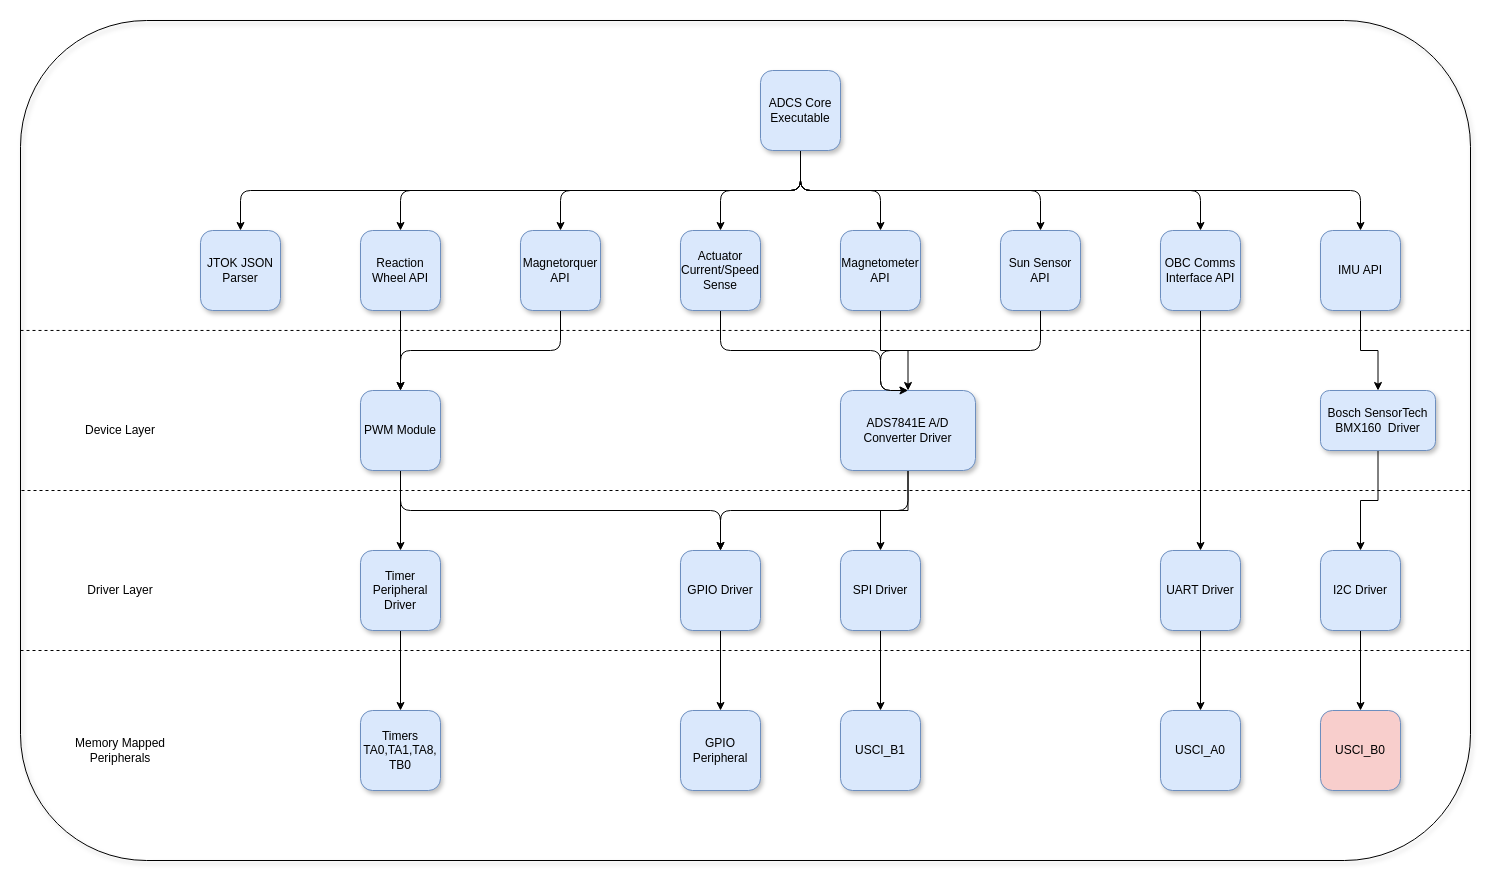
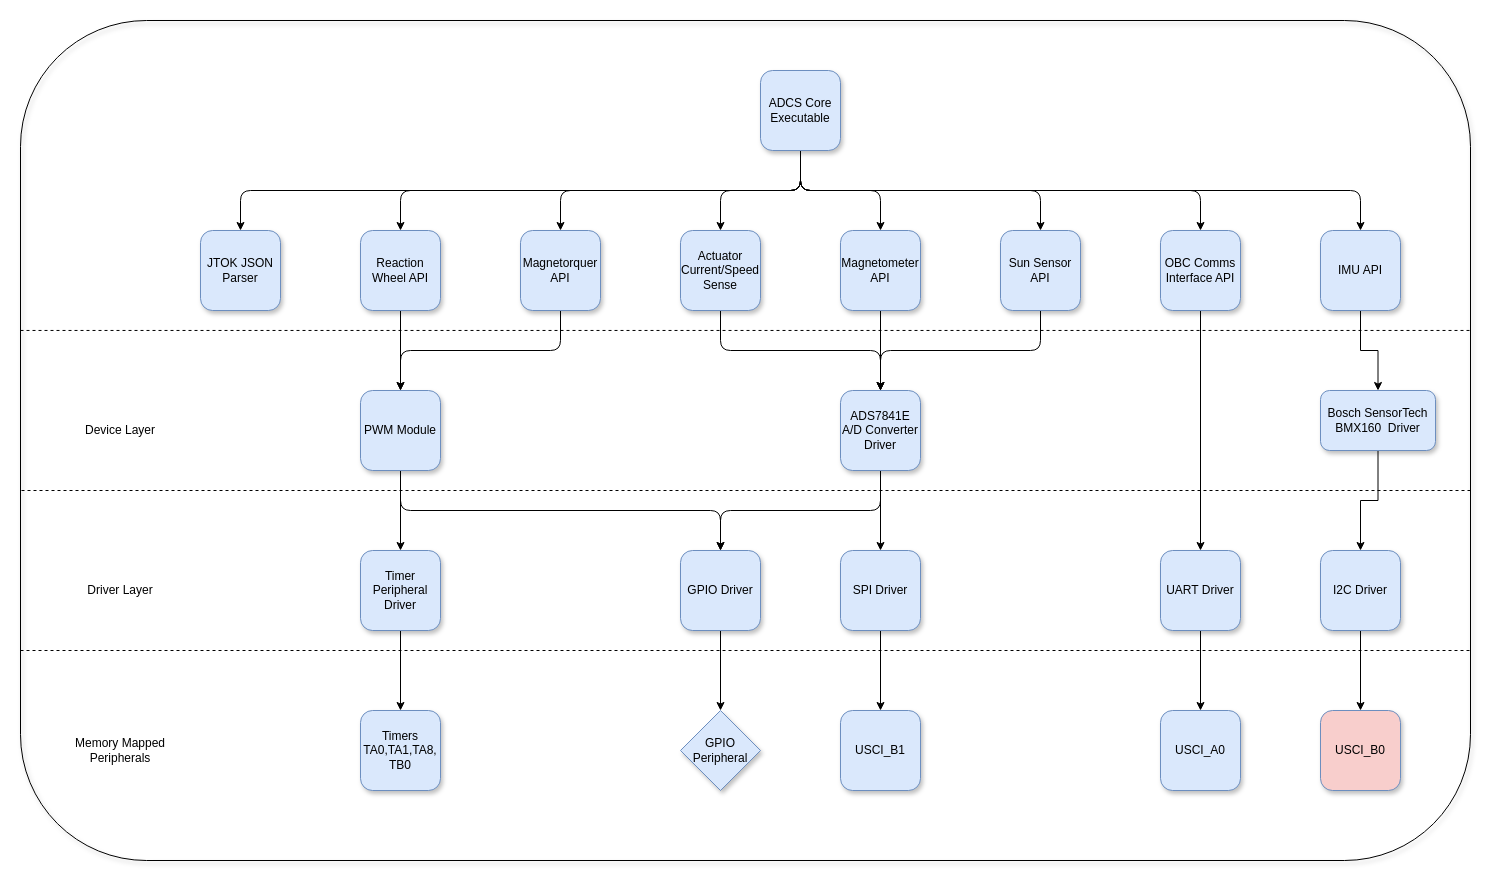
  <mxCell id="0" />
  <mxCell id="1" parent="0" />
  <mxCell id="2" value="" style="rounded=1;whiteSpace=wrap;html=1;shadow=1;glass=0;fillColor=none;" vertex="1" parent="1"><mxGeometry x="20" y="20" width="1450" height="840" as="geometry" /></mxCell>
  <mxCell id="3" value="JTOK JSON&lt;br&gt;Parser" style="whiteSpace=wrap;html=1;aspect=fixed;rounded=1;fillColor=#dae8fc;strokeColor=#6c8ebf;glass=0;shadow=1;" vertex="1" parent="1"><mxGeometry x="200" y="230" width="80" height="80" as="geometry" /></mxCell>
  <mxCell id="4" value="" style="edgeStyle=orthogonalEdgeStyle;rounded=0;orthogonalLoop=1;jettySize=auto;html=1;" edge="1" parent="1" source="5" target="18"><mxGeometry relative="1" as="geometry" /></mxCell>
  <mxCell id="5" value="Reaction Wheel API" style="whiteSpace=wrap;html=1;aspect=fixed;rounded=1;fillColor=#dae8fc;strokeColor=#6c8ebf;glass=0;shadow=1;" vertex="1" parent="1"><mxGeometry x="360" y="230" width="80" height="80" as="geometry" /></mxCell>
  <mxCell id="6" style="edgeStyle=orthogonalEdgeStyle;rounded=1;orthogonalLoop=1;jettySize=auto;html=1;entryX=0.5;entryY=0;entryDx=0;entryDy=0;" edge="1" parent="1" source="7" target="18"><mxGeometry relative="1" as="geometry"><mxPoint x="400" y="350" as="targetPoint" /><Array as="points"><mxPoint x="560" y="350" /><mxPoint x="400" y="350" /></Array></mxGeometry></mxCell>
  <mxCell id="7" value="Magnetorquer API" style="whiteSpace=wrap;html=1;aspect=fixed;rounded=1;fillColor=#dae8fc;strokeColor=#6c8ebf;glass=0;shadow=1;" vertex="1" parent="1"><mxGeometry x="520" y="230" width="80" height="80" as="geometry" /></mxCell>
  <mxCell id="8" value="" style="edgeStyle=orthogonalEdgeStyle;rounded=0;orthogonalLoop=1;jettySize=auto;html=1;entryX=0.5;entryY=0;entryDx=0;entryDy=0;" edge="1" parent="1" source="9" target="23"><mxGeometry relative="1" as="geometry"><mxPoint x="1200" y="530" as="targetPoint" /></mxGeometry></mxCell>
  <mxCell id="9" value="OBC Comms Interface API" style="whiteSpace=wrap;html=1;aspect=fixed;rounded=1;fillColor=#dae8fc;strokeColor=#6c8ebf;glass=0;shadow=1;" vertex="1" parent="1"><mxGeometry x="1160" y="230" width="80" height="80" as="geometry" /></mxCell>
  <mxCell id="10" value="" style="edgeStyle=orthogonalEdgeStyle;rounded=0;orthogonalLoop=1;jettySize=auto;html=1;" edge="1" parent="1" source="11" target="26"><mxGeometry relative="1" as="geometry" /></mxCell>
  <mxCell id="11" value="IMU API" style="whiteSpace=wrap;html=1;aspect=fixed;rounded=1;fillColor=#dae8fc;strokeColor=#6c8ebf;glass=0;shadow=1;" vertex="1" parent="1"><mxGeometry x="1320" y="230" width="80" height="80" as="geometry" /></mxCell>
  <mxCell id="12" value="" style="edgeStyle=orthogonalEdgeStyle;rounded=0;orthogonalLoop=1;jettySize=auto;html=1;" edge="1" parent="1" source="13" target="31"><mxGeometry relative="1" as="geometry" /></mxCell>
  <mxCell id="13" value="Magnetometer API" style="whiteSpace=wrap;html=1;aspect=fixed;rounded=1;fillColor=#dae8fc;strokeColor=#6c8ebf;glass=0;shadow=1;" vertex="1" parent="1"><mxGeometry x="840" y="230" width="80" height="80" as="geometry" /></mxCell>
  <mxCell id="14" value="" style="edgeStyle=orthogonalEdgeStyle;rounded=1;orthogonalLoop=1;jettySize=auto;html=1;entryX=0.5;entryY=0;entryDx=0;entryDy=0;" edge="1" parent="1" source="15" target="31"><mxGeometry relative="1" as="geometry"><mxPoint x="1040" y="390" as="targetPoint" /><Array as="points"><mxPoint x="1040" y="350" /><mxPoint x="880" y="350" /></Array></mxGeometry></mxCell>
  <mxCell id="15" value="Sun Sensor API" style="whiteSpace=wrap;html=1;aspect=fixed;rounded=1;fillColor=#dae8fc;strokeColor=#6c8ebf;glass=0;shadow=1;" vertex="1" parent="1"><mxGeometry x="1000" y="230" width="80" height="80" as="geometry" /></mxCell>
  <mxCell id="16" value="" style="edgeStyle=orthogonalEdgeStyle;rounded=0;orthogonalLoop=1;jettySize=auto;html=1;" edge="1" parent="1" source="18" target="20"><mxGeometry relative="1" as="geometry" /></mxCell>
  <mxCell id="17" style="edgeStyle=orthogonalEdgeStyle;rounded=1;orthogonalLoop=1;jettySize=auto;html=1;exitX=0.5;exitY=1;exitDx=0;exitDy=0;entryX=0.5;entryY=0;entryDx=0;entryDy=0;" edge="1" parent="1" source="18" target="36"><mxGeometry relative="1" as="geometry" /></mxCell>
  <mxCell id="18" value="PWM Module" style="whiteSpace=wrap;html=1;aspect=fixed;rounded=1;fillColor=#dae8fc;strokeColor=#6c8ebf;glass=0;shadow=1;" vertex="1" parent="1"><mxGeometry x="360" y="390" width="80" height="80" as="geometry" /></mxCell>
  <mxCell id="19" value="" style="edgeStyle=orthogonalEdgeStyle;rounded=0;orthogonalLoop=1;jettySize=auto;html=1;" edge="1" parent="1" source="20" target="21"><mxGeometry relative="1" as="geometry" /></mxCell>
  <mxCell id="20" value="Timer Peripheral Driver" style="whiteSpace=wrap;html=1;aspect=fixed;rounded=1;fillColor=#dae8fc;strokeColor=#6c8ebf;glass=0;shadow=1;" vertex="1" parent="1"><mxGeometry x="360" y="550" width="80" height="80" as="geometry" /></mxCell>
  <mxCell id="21" value="Timers&lt;br&gt;TA0,TA1,TA8, TB0" style="whiteSpace=wrap;html=1;aspect=fixed;rounded=1;fillColor=#dae8fc;strokeColor=#6c8ebf;glass=0;shadow=1;" vertex="1" parent="1"><mxGeometry x="360" y="710" width="80" height="80" as="geometry" /></mxCell>
  <mxCell id="22" value="" style="edgeStyle=orthogonalEdgeStyle;rounded=0;orthogonalLoop=1;jettySize=auto;html=1;" edge="1" parent="1" source="23" target="24"><mxGeometry relative="1" as="geometry" /></mxCell>
  <mxCell id="23" value="UART Driver" style="whiteSpace=wrap;html=1;aspect=fixed;rounded=1;fillColor=#dae8fc;strokeColor=#6c8ebf;glass=0;shadow=1;" vertex="1" parent="1"><mxGeometry x="1160" y="550" width="80" height="80" as="geometry" /></mxCell>
  <mxCell id="24" value="USCI_A0" style="whiteSpace=wrap;html=1;aspect=fixed;rounded=1;fillColor=#dae8fc;strokeColor=#6c8ebf;glass=0;shadow=1;" vertex="1" parent="1"><mxGeometry x="1160" y="710" width="80" height="80" as="geometry" /></mxCell>
  <mxCell id="25" value="" style="edgeStyle=orthogonalEdgeStyle;rounded=0;orthogonalLoop=1;jettySize=auto;html=1;" edge="1" parent="1" source="26" target="28"><mxGeometry relative="1" as="geometry" /></mxCell>
  <mxCell id="26" value="Bosch SensorTech&lt;br&gt;BMX160&amp;nbsp; Driver" style="whiteSpace=wrap;html=1;aspect=fixed;rounded=1;fillColor=#dae8fc;strokeColor=#6c8ebf;glass=0;shadow=1;" vertex="1" parent="1"><mxGeometry x="1320" y="390" width="115" height="60" as="geometry" /></mxCell>
  <mxCell id="27" value="" style="edgeStyle=orthogonalEdgeStyle;rounded=0;orthogonalLoop=1;jettySize=auto;html=1;" edge="1" parent="1" source="28" target="50"><mxGeometry relative="1" as="geometry" /></mxCell>
  <mxCell id="28" value="I2C Driver" style="whiteSpace=wrap;html=1;aspect=fixed;rounded=1;fillColor=#dae8fc;strokeColor=#6c8ebf;glass=0;shadow=1;" vertex="1" parent="1"><mxGeometry x="1320" y="550" width="80" height="80" as="geometry" /></mxCell>
  <mxCell id="29" value="" style="edgeStyle=orthogonalEdgeStyle;rounded=0;orthogonalLoop=1;jettySize=auto;html=1;" edge="1" parent="1" source="31" target="33"><mxGeometry relative="1" as="geometry" /></mxCell>
  <mxCell id="30" value="" style="edgeStyle=orthogonalEdgeStyle;rounded=1;orthogonalLoop=1;jettySize=auto;html=1;exitX=0.5;exitY=1;exitDx=0;exitDy=0;entryX=0.5;entryY=0;entryDx=0;entryDy=0;" edge="1" parent="1" source="31" target="36"><mxGeometry relative="1" as="geometry"><mxPoint x="1000" y="430" as="targetPoint" /></mxGeometry></mxCell>
- <mxCell id="31" value="ADS7841E A/D Converter Driver" style="whiteSpace=wrap;html=1;aspect=fixed;rounded=1;fillColor=#dae8fc;strokeColor=#6c8ebf;glass=0;shadow=1;" vertex="1" parent="1"><mxGeometry x="840" y="390" width="135" height="80" as="geometry" /></mxCell>
+ <mxCell id="31" value="ADS7841E A/D Converter Driver" style="whiteSpace=wrap;html=1;aspect=fixed;rounded=1;fillColor=#dae8fc;strokeColor=#6c8ebf;glass=0;shadow=1;" vertex="1" parent="1"><mxGeometry x="840" y="390" width="80" height="80" as="geometry" /></mxCell>
  <mxCell id="32" value="" style="edgeStyle=orthogonalEdgeStyle;rounded=0;orthogonalLoop=1;jettySize=auto;html=1;" edge="1" parent="1" source="33" target="34"><mxGeometry relative="1" as="geometry" /></mxCell>
  <mxCell id="33" value="SPI Driver" style="whiteSpace=wrap;html=1;aspect=fixed;rounded=1;fillColor=#dae8fc;strokeColor=#6c8ebf;glass=0;shadow=1;" vertex="1" parent="1"><mxGeometry x="840" y="550" width="80" height="80" as="geometry" /></mxCell>
  <mxCell id="34" value="USCI_B1" style="whiteSpace=wrap;html=1;aspect=fixed;rounded=1;fillColor=#dae8fc;strokeColor=#6c8ebf;glass=0;shadow=1;" vertex="1" parent="1"><mxGeometry x="840" y="710" width="80" height="80" as="geometry" /></mxCell>
  <mxCell id="35" value="" style="edgeStyle=orthogonalEdgeStyle;rounded=0;orthogonalLoop=1;jettySize=auto;html=1;" edge="1" parent="1" source="36" target="37"><mxGeometry relative="1" as="geometry" /></mxCell>
  <mxCell id="36" value="GPIO Driver" style="whiteSpace=wrap;html=1;aspect=fixed;rounded=1;fillColor=#dae8fc;strokeColor=#6c8ebf;glass=0;shadow=1;" vertex="1" parent="1"><mxGeometry x="680" y="550" width="80" height="80" as="geometry" /></mxCell>
- <mxCell id="37" value="GPIO Peripheral" style="whiteSpace=wrap;html=1;aspect=fixed;rounded=1;fillColor=#dae8fc;strokeColor=#6c8ebf;glass=0;shadow=1;" vertex="1" parent="1"><mxGeometry x="680" y="710" width="80" height="80" as="geometry" /></mxCell>
+ <mxCell id="37" value="GPIO Peripheral" style="rhombus;whiteSpace=wrap;html=1;aspect=fixed;fillColor=#dae8fc;strokeColor=#6c8ebf;glass=0;shadow=1;" vertex="1" parent="1"><mxGeometry x="680" y="710" width="80" height="80" as="geometry" /></mxCell>
  <mxCell id="38" style="edgeStyle=orthogonalEdgeStyle;rounded=1;orthogonalLoop=1;jettySize=auto;html=1;entryX=0.5;entryY=0;entryDx=0;entryDy=0;" edge="1" parent="1" source="46" target="9"><mxGeometry relative="1" as="geometry"><Array as="points"><mxPoint x="800" y="190" /><mxPoint x="1200" y="190" /></Array></mxGeometry></mxCell>
  <mxCell id="39" style="edgeStyle=orthogonalEdgeStyle;rounded=1;orthogonalLoop=1;jettySize=auto;html=1;exitX=0.5;exitY=1;exitDx=0;exitDy=0;" edge="1" parent="1" source="46" target="11"><mxGeometry relative="1" as="geometry" /></mxCell>
  <mxCell id="40" style="edgeStyle=orthogonalEdgeStyle;rounded=1;orthogonalLoop=1;jettySize=auto;html=1;exitX=0.5;exitY=1;exitDx=0;exitDy=0;entryX=0.5;entryY=0;entryDx=0;entryDy=0;" edge="1" parent="1" source="46" target="13"><mxGeometry relative="1" as="geometry" /></mxCell>
  <mxCell id="41" style="edgeStyle=orthogonalEdgeStyle;rounded=1;orthogonalLoop=1;jettySize=auto;html=1;exitX=0.5;exitY=1;exitDx=0;exitDy=0;entryX=0.5;entryY=0;entryDx=0;entryDy=0;" edge="1" parent="1" source="46" target="15"><mxGeometry relative="1" as="geometry" /></mxCell>
  <mxCell id="42" style="edgeStyle=orthogonalEdgeStyle;rounded=1;orthogonalLoop=1;jettySize=auto;html=1;exitX=0.5;exitY=1;exitDx=0;exitDy=0;entryX=0.5;entryY=0;entryDx=0;entryDy=0;" edge="1" parent="1" source="46" target="7"><mxGeometry relative="1" as="geometry" /></mxCell>
  <mxCell id="43" style="edgeStyle=orthogonalEdgeStyle;rounded=1;orthogonalLoop=1;jettySize=auto;html=1;exitX=0.5;exitY=1;exitDx=0;exitDy=0;entryX=0.5;entryY=0;entryDx=0;entryDy=0;" edge="1" parent="1" source="46" target="5"><mxGeometry relative="1" as="geometry" /></mxCell>
  <mxCell id="44" style="edgeStyle=orthogonalEdgeStyle;rounded=1;orthogonalLoop=1;jettySize=auto;html=1;exitX=0.5;exitY=1;exitDx=0;exitDy=0;" edge="1" parent="1" source="46" target="3"><mxGeometry relative="1" as="geometry" /></mxCell>
  <mxCell id="45" style="edgeStyle=orthogonalEdgeStyle;rounded=1;orthogonalLoop=1;jettySize=auto;html=1;exitX=0.5;exitY=1;exitDx=0;exitDy=0;entryX=0.5;entryY=0;entryDx=0;entryDy=0;" edge="1" parent="1" source="46" target="55"><mxGeometry relative="1" as="geometry" /></mxCell>
  <mxCell id="46" value="ADCS Core Executable" style="whiteSpace=wrap;html=1;aspect=fixed;rounded=1;fillColor=#dae8fc;strokeColor=#6c8ebf;glass=0;shadow=1;" vertex="1" parent="1"><mxGeometry x="760" y="70" width="80" height="80" as="geometry" /></mxCell>
  <mxCell id="47" value="Device Layer" style="text;html=1;strokeColor=none;fillColor=none;align=center;verticalAlign=middle;whiteSpace=wrap;rounded=0;shadow=1;glass=0;" vertex="1" parent="1"><mxGeometry x="70" y="420" width="100" height="20" as="geometry" /></mxCell>
  <mxCell id="48" value="Driver Layer" style="text;html=1;strokeColor=none;fillColor=none;align=center;verticalAlign=middle;whiteSpace=wrap;rounded=0;shadow=1;glass=0;" vertex="1" parent="1"><mxGeometry x="70" y="580" width="100" height="20" as="geometry" /></mxCell>
  <mxCell id="49" value="Memory Mapped Peripherals" style="text;html=1;strokeColor=none;fillColor=none;align=center;verticalAlign=middle;whiteSpace=wrap;rounded=0;shadow=1;glass=0;" vertex="1" parent="1"><mxGeometry x="70" y="740" width="100" height="20" as="geometry" /></mxCell>
  <mxCell id="50" value="USCI_B0" style="whiteSpace=wrap;html=1;aspect=fixed;rounded=1;fillColor=#f8cecc;strokeColor=#6c8ebf;glass=0;shadow=1;" vertex="1" parent="1"><mxGeometry x="1320" y="710" width="80" height="80" as="geometry" /></mxCell>
  <mxCell id="51" value="" style="endArrow=none;dashed=1;html=1;entryX=1.001;entryY=0.369;entryDx=0;entryDy=0;entryPerimeter=0;exitX=0;exitY=0.369;exitDx=0;exitDy=0;exitPerimeter=0;" edge="1" parent="1" source="2" target="2"><mxGeometry width="50" height="50" relative="1" as="geometry"><mxPoint x="50" y="330" as="sourcePoint" /><mxPoint x="1430" y="330" as="targetPoint" /></mxGeometry></mxCell>
  <mxCell id="52" value="" style="endArrow=none;dashed=1;html=1;" edge="1" parent="1"><mxGeometry width="50" height="50" relative="1" as="geometry"><mxPoint x="21" y="490" as="sourcePoint" /><mxPoint x="1470" y="490" as="targetPoint" /></mxGeometry></mxCell>
  <mxCell id="53" value="" style="endArrow=none;dashed=1;html=1;exitX=0;exitY=0.75;exitDx=0;exitDy=0;entryX=1;entryY=0.75;entryDx=0;entryDy=0;" edge="1" parent="1" source="2" target="2"><mxGeometry width="50" height="50" relative="1" as="geometry"><mxPoint x="50" y="650" as="sourcePoint" /><mxPoint x="1430" y="650" as="targetPoint" /></mxGeometry></mxCell>
  <mxCell id="54" style="edgeStyle=orthogonalEdgeStyle;orthogonalLoop=1;jettySize=auto;html=1;entryX=0.5;entryY=0;entryDx=0;entryDy=0;rounded=1;" edge="1" parent="1" source="55" target="31"><mxGeometry relative="1" as="geometry"><Array as="points"><mxPoint x="720" y="350" /><mxPoint x="880" y="350" /></Array></mxGeometry></mxCell>
  <mxCell id="55" value="Actuator Current/Speed Sense" style="whiteSpace=wrap;html=1;aspect=fixed;rounded=1;fillColor=#dae8fc;strokeColor=#6c8ebf;glass=0;shadow=1;" vertex="1" parent="1"><mxGeometry x="680" y="230" width="80" height="80" as="geometry" /></mxCell>
